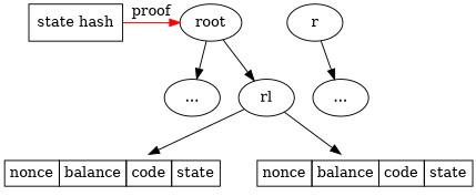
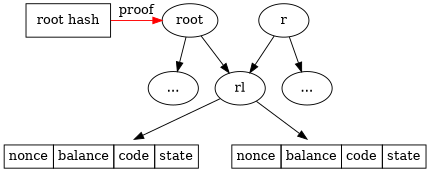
  digraph {
    fontname="DejaVu Serif"
    node [fontname="DejaVu Serif"]
    edge [fontname="DejaVu Serif"]
-   n1 [label="state hash" shape=rect]
+   n1 [label="root hash" shape=rect]
    root
    n3 [label=<<table border="0" cellborder="1" cellspacing="0" cellpadding="4"><tr><td port="0">nonce</td><td port="balanceto">balance</td><td>code</td><td>state</td></tr></table>> margin=0 shape=none]
    n4 [label=<<table border="0" cellborder="1" cellspacing="0" cellpadding="4"><tr><td port="0">nonce</td><td port="balancefrom">balance</td><td>code</td><td>state</td></tr></table>> margin=0 shape=none]
    n5 [label="..."]
    rl
    r
    n8 [label="..."]
    subgraph sub_1 {
      rank=same
      n1
      root
    }
    subgraph sub_2 {
      rank=same
      n3
      n4
    }
    n1 -> root [color=red label=proof]
    root -> n5
    root -> rl
    n3 -> n4 [style=invis]
    rl -> n3
    rl -> n4
+   r -> rl
    r -> n8
  }
